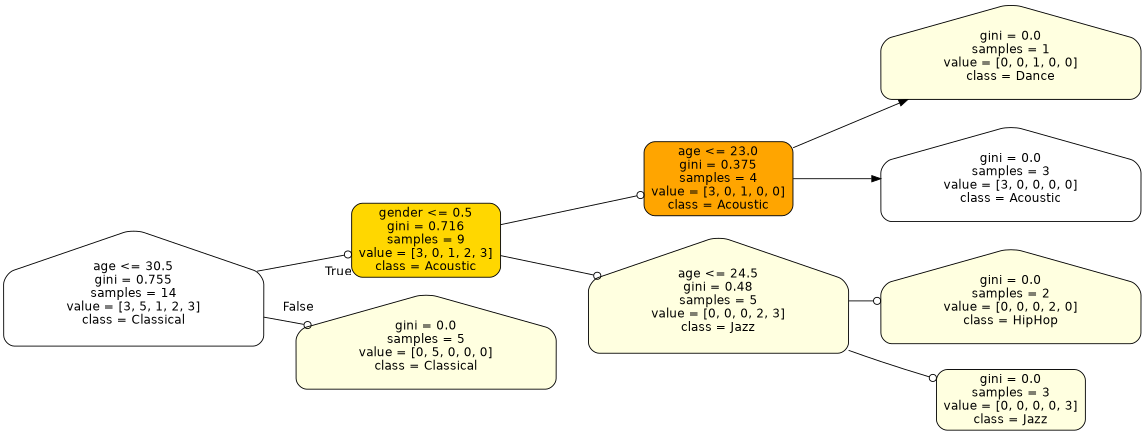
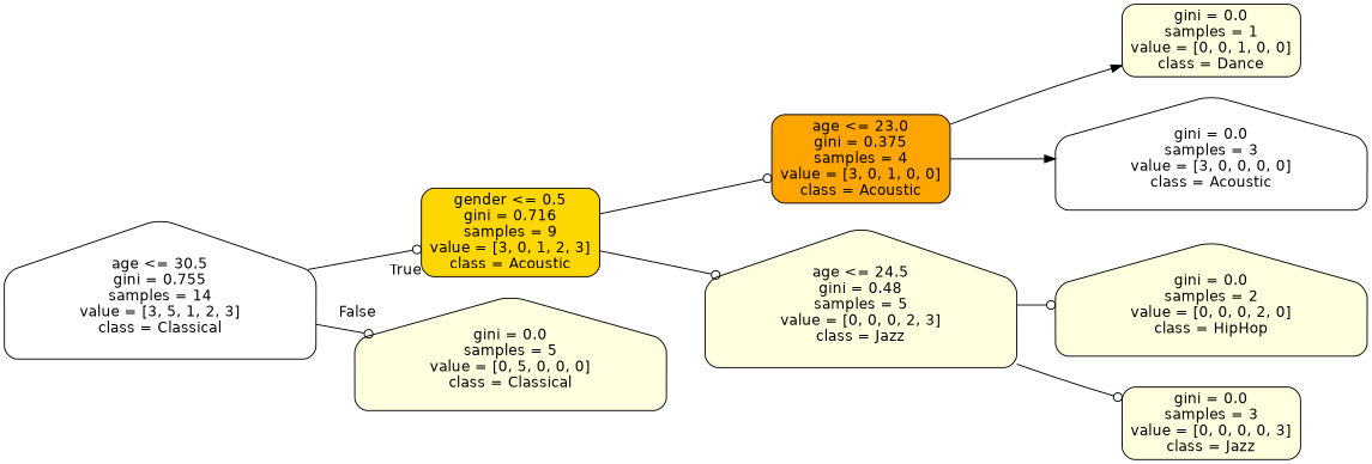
  digraph {
    rankdir=LR
    node [color=black fillcolor=lightyellow fontname=helvetica shape=house style="filled, rounded"]
    edge [fontname=helvetica arrowhead=odot]
    n1 [fillcolor=white label="age <= 30.5\ngini = 0.755\nsamples = 14\nvalue = [3, 5, 1, 2, 3]\nclass = Classical"]
    n2 [fillcolor=gold label="gender <= 0.5\ngini = 0.716\nsamples = 9\nvalue = [3, 0, 1, 2, 3]\nclass = Acoustic" shape=box]
    n3 [label="gini = 0.0\nsamples = 5\nvalue = [0, 5, 0, 0, 0]\nclass = Classical"]
    n4 [fillcolor=orange label="age <= 23.0\ngini = 0.375\nsamples = 4\nvalue = [3, 0, 1, 0, 0]\nclass = Acoustic" shape=box]
    n5 [label="age <= 24.5\ngini = 0.48\nsamples = 5\nvalue = [0, 0, 0, 2, 3]\nclass = Jazz"]
-   n6 [label="gini = 0.0\nsamples = 1\nvalue = [0, 0, 1, 0, 0]\nclass = Dance"]
+   n6 [label="gini = 0.0\nsamples = 1\nvalue = [0, 0, 1, 0, 0]\nclass = Dance" shape=box]
    n7 [fillcolor=white label="gini = 0.0\nsamples = 3\nvalue = [3, 0, 0, 0, 0]\nclass = Acoustic"]
    n8 [label="gini = 0.0\nsamples = 2\nvalue = [0, 0, 0, 2, 0]\nclass = HipHop"]
    n9 [label="gini = 0.0\nsamples = 3\nvalue = [0, 0, 0, 0, 3]\nclass = Jazz" shape=box]
    n1 -> n2 [headlabel=True labelangle=45 labeldistance=2.5]
    n1 -> n3 [headlabel=False labelangle=-45 labeldistance=2.5]
    n2 -> n4
    n2 -> n5
    n4 -> n6 [arrowhead=normal]
    n4 -> n7 [arrowhead=normal]
    n5 -> n8
    n5 -> n9
  }
